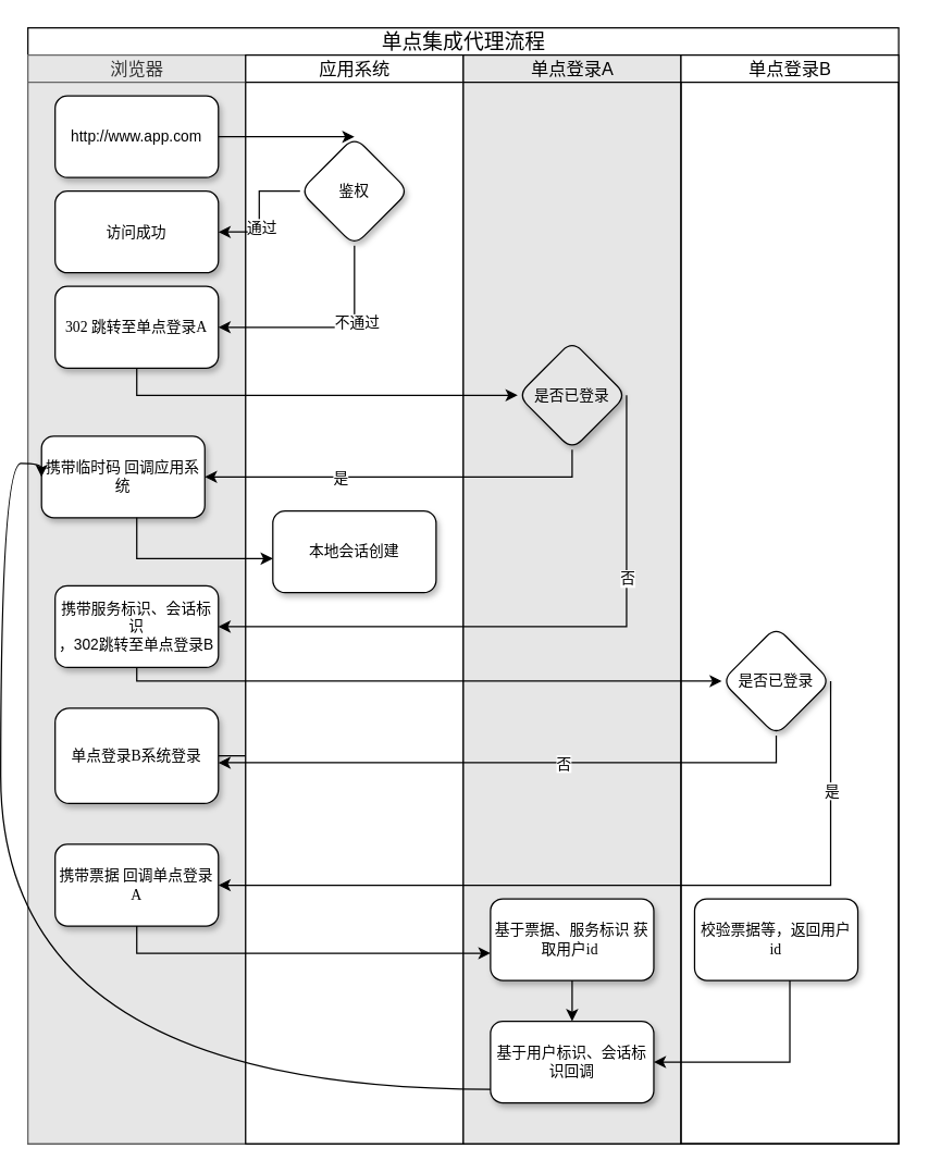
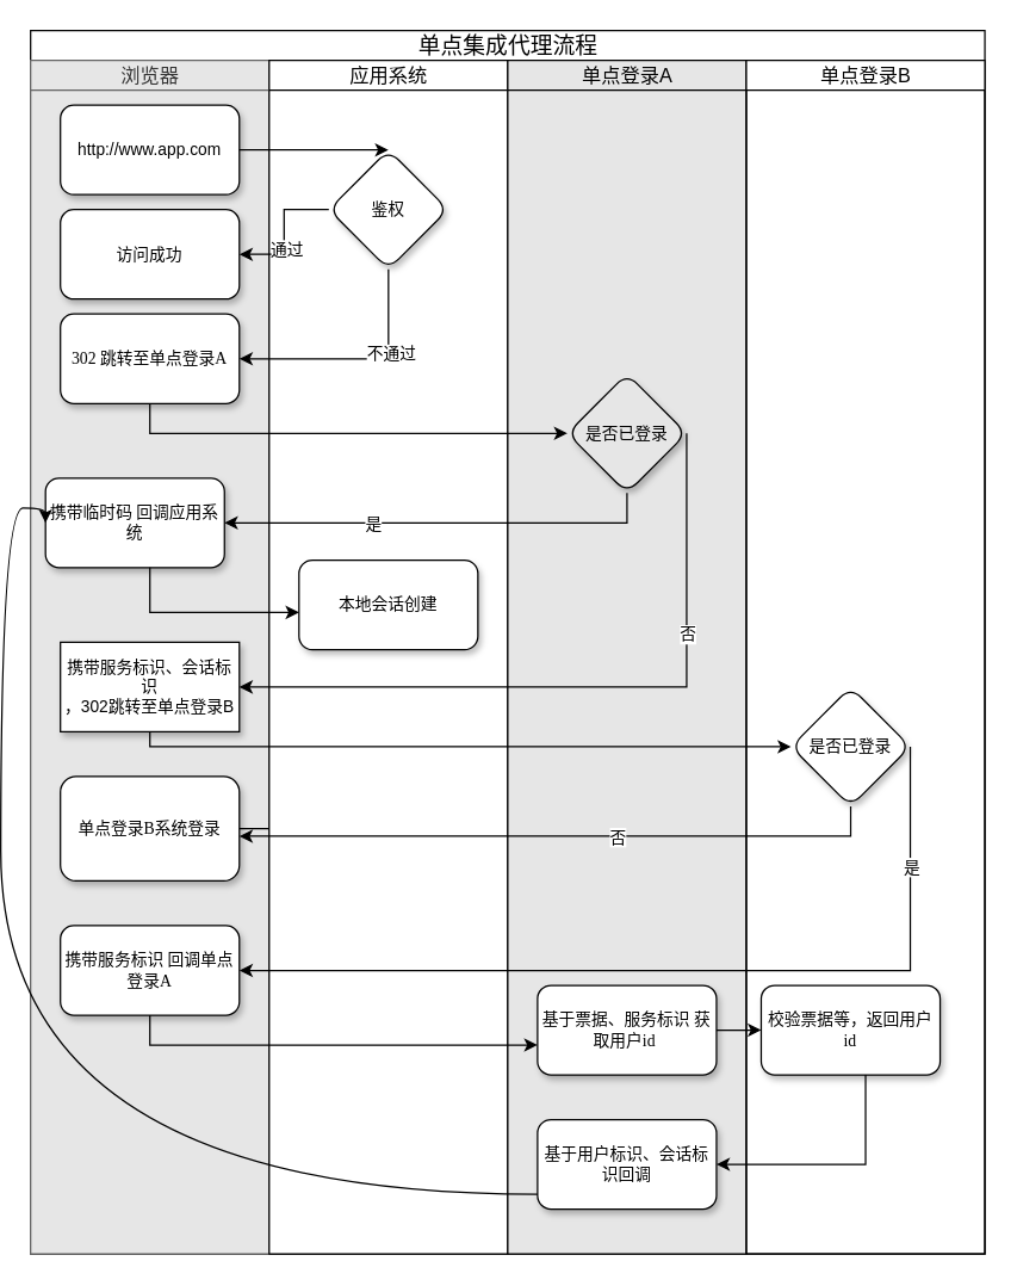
  <mxCell id="0" />
  <mxCell id="1" parent="0" />
  <mxCell id="2" value="&lt;font style=&quot;font-weight: normal; font-size: 15px;&quot;&gt;单点集成代理流程&lt;/font&gt;" style="swimlane;html=1;childLayout=stackLayout;startSize=20;rounded=0;shadow=0;labelBackgroundColor=none;strokeWidth=1;fontFamily=Verdana;fontSize=8;align=center;swimlaneFillColor=#FFFFFF;" parent="1" vertex="1"><mxGeometry x="20" y="20" width="640" height="820" as="geometry" /></mxCell>
  <mxCell id="3" value="&lt;span style=&quot;font-weight: normal;&quot;&gt;&lt;font style=&quot;font-size: 13px;&quot;&gt;浏览器&lt;/font&gt;&lt;/span&gt;" style="swimlane;html=1;startSize=20;swimlaneFillColor=#E6E6E6;fillColor=#E6E6E6;fontColor=#333333;strokeColor=#666666;" parent="2" vertex="1"><mxGeometry y="20" width="160" height="800" as="geometry" /></mxCell>
  <mxCell id="4" value="&lt;font style=&quot;font-size: 11px;&quot;&gt;访问成功&lt;/font&gt;" style="whiteSpace=wrap;html=1;fontSize=8;fontFamily=Verdana;rounded=1;shadow=1;labelBackgroundColor=none;strokeWidth=1;" parent="3" vertex="1"><mxGeometry x="20" y="100" width="120" height="60" as="geometry" /></mxCell>
  <mxCell id="5" value="&lt;font style=&quot;font-size: 11px;&quot;&gt;302 跳转至单点登录A&lt;/font&gt;" style="whiteSpace=wrap;html=1;fontSize=8;fontFamily=Verdana;rounded=1;shadow=1;labelBackgroundColor=none;strokeWidth=1;" parent="3" vertex="1"><mxGeometry x="20" y="170" width="120" height="60" as="geometry" /></mxCell>
  <mxCell id="6" value="&lt;font style=&quot;font-size: 11px;&quot;&gt;携带临时码 回调应用系统&lt;/font&gt;" style="whiteSpace=wrap;html=1;fontSize=8;fontFamily=Verdana;rounded=1;shadow=1;labelBackgroundColor=none;strokeWidth=1;" parent="3" vertex="1"><mxGeometry x="10" y="280" width="120" height="60" as="geometry" /></mxCell>
- <mxCell id="7" value="&lt;font style=&quot;font-size: 11px;&quot;&gt;&lt;span style=&quot;font-family: Helvetica; background-color: rgb(255, 255, 255);&quot;&gt;携带服务标识、&lt;/span&gt;&lt;font style=&quot;font-size: 11px;&quot;&gt;会话标识&lt;/font&gt;&lt;span style=&quot;font-family: Helvetica; background-color: rgb(255, 255, 255);&quot;&gt;&lt;br&gt;，302跳转至单点登录B&lt;/span&gt;&lt;/font&gt;" style="whiteSpace=wrap;html=1;fontSize=8;fontFamily=Verdana;rounded=1;shadow=1;labelBackgroundColor=none;strokeWidth=1;" parent="3" vertex="1"><mxGeometry x="20" y="390" width="120" height="60" as="geometry" /></mxCell>
- <mxCell id="8" value="&lt;font style=&quot;font-size: 11px;&quot;&gt;携带票据 回调单点登录A&lt;/font&gt;" style="whiteSpace=wrap;html=1;fontSize=8;fontFamily=Verdana;rounded=1;shadow=1;labelBackgroundColor=none;strokeWidth=1;" parent="3" vertex="1"><mxGeometry x="20" y="580" width="120" height="60" as="geometry" /></mxCell>
+ <mxCell id="7" value="&lt;font style=&quot;font-size: 11px;&quot;&gt;&lt;span style=&quot;font-family: Helvetica; background-color: rgb(255, 255, 255);&quot;&gt;携带服务标识、&lt;/span&gt;&lt;font style=&quot;font-size: 11px;&quot;&gt;会话标识&lt;/font&gt;&lt;span style=&quot;font-family: Helvetica; background-color: rgb(255, 255, 255);&quot;&gt;&lt;br&gt;，302跳转至单点登录B&lt;/span&gt;&lt;/font&gt;" style="whiteSpace=wrap;html=1;fontSize=8;fontFamily=Verdana;shadow=1;labelBackgroundColor=none;strokeWidth=1;rounded=0;" parent="3" vertex="1"><mxGeometry x="20" y="390" width="120" height="60" as="geometry" /></mxCell>
+ <mxCell id="8" value="&lt;font style=&quot;font-size: 11px;&quot;&gt;携带服务标识 回调单点登录A&lt;/font&gt;" style="whiteSpace=wrap;html=1;fontSize=8;fontFamily=Verdana;rounded=1;shadow=1;labelBackgroundColor=none;strokeWidth=1;" parent="3" vertex="1"><mxGeometry x="20" y="580" width="120" height="60" as="geometry" /></mxCell>
  <mxCell id="9" style="edgeStyle=orthogonalEdgeStyle;rounded=0;orthogonalLoop=1;jettySize=auto;html=1;fontFamily=Helvetica;fontSize=8;fontColor=#000000;" parent="3" source="10" target="14" edge="1"><mxGeometry relative="1" as="geometry" /></mxCell>
  <mxCell id="10" value="&lt;font style=&quot;font-size: 11px;&quot;&gt;单点登录B系统登录&lt;/font&gt;" style="whiteSpace=wrap;html=1;fontSize=8;fontFamily=Verdana;rounded=1;shadow=1;labelBackgroundColor=none;strokeWidth=1;" parent="3" vertex="1"><mxGeometry x="20" y="480" width="120" height="70" as="geometry" /></mxCell>
  <mxCell id="11" value="&lt;span style=&quot;font-family: Helvetica;&quot;&gt;&lt;font style=&quot;font-size: 11px;&quot;&gt;http://www.app.com&lt;/font&gt;&lt;/span&gt;" style="whiteSpace=wrap;html=1;fontSize=8;fontFamily=Verdana;rounded=1;shadow=1;labelBackgroundColor=none;strokeWidth=1;" parent="3" vertex="1"><mxGeometry x="20" y="30" width="120" height="60" as="geometry" /></mxCell>
  <mxCell id="12" value="&lt;span style=&quot;font-weight: normal;&quot;&gt;&lt;font style=&quot;font-size: 13px;&quot;&gt;应用系统&lt;/font&gt;&lt;/span&gt;" style="swimlane;html=1;startSize=20;fillColor=#FFFFFF;swimlaneFillColor=#FFFFFF;" parent="2" vertex="1"><mxGeometry x="160" y="20" width="160" height="800" as="geometry" /></mxCell>
  <mxCell id="13" value="&lt;font style=&quot;font-size: 11px;&quot;&gt;鉴权&lt;/font&gt;" style="rhombus;whiteSpace=wrap;html=1;fontSize=8;fontFamily=Verdana;rounded=1;shadow=1;labelBackgroundColor=none;strokeWidth=1;" parent="12" vertex="1"><mxGeometry x="40" y="60" width="80" height="80" as="geometry" /></mxCell>
  <mxCell id="14" value="&lt;font style=&quot;font-size: 11px;&quot;&gt;本地会话创建&lt;/font&gt;" style="whiteSpace=wrap;html=1;fontSize=8;fontFamily=Verdana;rounded=1;shadow=1;labelBackgroundColor=none;strokeWidth=1;" parent="12" vertex="1"><mxGeometry x="20" y="335" width="120" height="60" as="geometry" /></mxCell>
  <mxCell id="15" value="&lt;span style=&quot;font-weight: normal;&quot;&gt;&lt;font style=&quot;font-size: 13px;&quot;&gt;单点登录A&lt;/font&gt;&lt;/span&gt;" style="swimlane;html=1;startSize=20;swimlaneFillColor=#E6E6E6;fillColor=#E6E6E6;" parent="2" vertex="1"><mxGeometry x="320" y="20" width="160" height="800" as="geometry" /></mxCell>
  <mxCell id="16" value="&lt;font style=&quot;font-size: 11px;&quot;&gt;是否已登录&lt;/font&gt;" style="rhombus;whiteSpace=wrap;html=1;fontSize=8;fontFamily=Verdana;rounded=1;shadow=1;labelBackgroundColor=none;strokeWidth=1;fillColor=#E6E6E6;" parent="15" vertex="1"><mxGeometry x="40" y="210" width="80" height="80" as="geometry" /></mxCell>
  <mxCell id="17" value="&lt;font style=&quot;font-size: 11px;&quot;&gt;基于票据、服务标识 获取用户id&amp;nbsp;&lt;/font&gt;" style="whiteSpace=wrap;html=1;fontSize=8;fontFamily=Verdana;rounded=1;shadow=1;labelBackgroundColor=none;strokeWidth=1;" parent="15" vertex="1"><mxGeometry x="20" y="620" width="120" height="60" as="geometry" /></mxCell>
  <mxCell id="18" value="&lt;font style=&quot;font-size: 11px;&quot;&gt;基于用户标识、会话标识回调&lt;/font&gt;" style="whiteSpace=wrap;html=1;fontSize=8;fontFamily=Verdana;rounded=1;shadow=1;labelBackgroundColor=none;strokeWidth=1;" parent="15" vertex="1"><mxGeometry x="20" y="710" width="120" height="60" as="geometry" /></mxCell>
  <mxCell id="19" style="edgeStyle=orthogonalEdgeStyle;rounded=0;orthogonalLoop=1;jettySize=auto;html=1;fontFamily=Helvetica;fontSize=8;" parent="2" target="13" edge="1"><mxGeometry relative="1" as="geometry"><mxPoint x="140" y="80" as="sourcePoint" /><Array as="points"><mxPoint x="190" y="80" /><mxPoint x="190" y="80" /></Array></mxGeometry></mxCell>
  <mxCell id="20" value="" style="edgeStyle=orthogonalEdgeStyle;rounded=0;orthogonalLoop=1;jettySize=auto;html=1;fontFamily=Helvetica;fontSize=8;" parent="2" source="13" target="4" edge="1"><mxGeometry relative="1" as="geometry" /></mxCell>
  <mxCell id="21" value="&lt;font style=&quot;font-size: 11px;&quot;&gt;通过&lt;/font&gt;" style="edgeLabel;html=1;align=center;verticalAlign=middle;resizable=0;points=[];fontSize=8;fontFamily=Helvetica;" parent="20" vertex="1" connectable="0"><mxGeometry x="0.24" y="1" relative="1" as="geometry"><mxPoint as="offset" /></mxGeometry></mxCell>
  <mxCell id="22" value="" style="edgeStyle=orthogonalEdgeStyle;rounded=0;orthogonalLoop=1;jettySize=auto;html=1;fontFamily=Helvetica;fontSize=8;" parent="2" source="13" target="5" edge="1"><mxGeometry relative="1" as="geometry"><Array as="points"><mxPoint x="240" y="220" /></Array></mxGeometry></mxCell>
  <mxCell id="23" value="&lt;font style=&quot;font-size: 11px;&quot;&gt;不通过&lt;/font&gt;" style="edgeLabel;html=1;align=center;verticalAlign=middle;resizable=0;points=[];fontSize=8;fontFamily=Helvetica;" parent="22" vertex="1" connectable="0"><mxGeometry x="-0.295" y="1" relative="1" as="geometry"><mxPoint as="offset" /></mxGeometry></mxCell>
  <mxCell id="24" value="" style="edgeStyle=orthogonalEdgeStyle;rounded=0;orthogonalLoop=1;jettySize=auto;html=1;fontFamily=Helvetica;fontSize=8;" parent="2" source="5" target="16" edge="1"><mxGeometry relative="1" as="geometry"><Array as="points"><mxPoint x="80" y="270" /></Array></mxGeometry></mxCell>
  <mxCell id="25" value="" style="edgeStyle=orthogonalEdgeStyle;rounded=0;orthogonalLoop=1;jettySize=auto;html=1;fontFamily=Helvetica;fontSize=8;" parent="2" source="16" target="6" edge="1"><mxGeometry relative="1" as="geometry"><Array as="points"><mxPoint x="400" y="330" /></Array></mxGeometry></mxCell>
  <mxCell id="26" value="&lt;font style=&quot;font-size: 11px;&quot;&gt;是&lt;/font&gt;" style="edgeLabel;html=1;align=center;verticalAlign=middle;resizable=0;points=[];fontSize=8;fontFamily=Helvetica;" parent="25" vertex="1" connectable="0"><mxGeometry x="-0.218" y="1" relative="1" as="geometry"><mxPoint x="-78" y="-1" as="offset" /></mxGeometry></mxCell>
  <mxCell id="27" value="" style="edgeStyle=orthogonalEdgeStyle;rounded=0;orthogonalLoop=1;jettySize=auto;html=1;fontFamily=Helvetica;fontSize=8;" parent="2" source="6" target="14" edge="1"><mxGeometry relative="1" as="geometry"><Array as="points"><mxPoint x="80" y="390" /></Array></mxGeometry></mxCell>
  <mxCell id="28" value="" style="edgeStyle=orthogonalEdgeStyle;rounded=0;orthogonalLoop=1;jettySize=auto;html=1;fontFamily=Helvetica;fontSize=8;" parent="2" source="16" target="7" edge="1"><mxGeometry relative="1" as="geometry"><Array as="points"><mxPoint x="440" y="440" /></Array></mxGeometry></mxCell>
  <mxCell id="29" value="&lt;font style=&quot;font-size: 11px;&quot;&gt;否&lt;/font&gt;" style="edgeLabel;html=1;align=center;verticalAlign=middle;resizable=0;points=[];fontSize=8;fontFamily=Helvetica;" parent="28" vertex="1" connectable="0"><mxGeometry x="-0.431" relative="1" as="geometry"><mxPoint as="offset" /></mxGeometry></mxCell>
  <mxCell id="30" value="" style="edgeStyle=orthogonalEdgeStyle;rounded=0;orthogonalLoop=1;jettySize=auto;html=1;fontFamily=Helvetica;fontSize=8;entryX=0;entryY=0.5;entryDx=0;entryDy=0;" parent="2" source="7" target="40" edge="1"><mxGeometry relative="1" as="geometry"><mxPoint x="510" y="570" as="targetPoint" /><Array as="points"><mxPoint x="80" y="480" /></Array></mxGeometry></mxCell>
  <mxCell id="31" value="" style="edgeStyle=orthogonalEdgeStyle;rounded=0;orthogonalLoop=1;jettySize=auto;html=1;fontFamily=Helvetica;fontSize=8;exitX=1;exitY=0.5;exitDx=0;exitDy=0;" parent="2" source="40" target="8" edge="1"><mxGeometry relative="1" as="geometry"><mxPoint x="590" y="691" as="sourcePoint" /><Array as="points"><mxPoint x="590" y="630" /></Array></mxGeometry></mxCell>
  <mxCell id="32" value="&lt;font style=&quot;font-size: 11px;&quot;&gt;是&lt;/font&gt;" style="edgeLabel;html=1;align=center;verticalAlign=middle;resizable=0;points=[];fontSize=8;fontFamily=Helvetica;" parent="31" vertex="1" connectable="0"><mxGeometry x="-0.064" y="4" relative="1" as="geometry"><mxPoint x="131" y="-74" as="offset" /></mxGeometry></mxCell>
  <mxCell id="33" value="" style="edgeStyle=orthogonalEdgeStyle;rounded=0;orthogonalLoop=1;jettySize=auto;html=1;fontFamily=Helvetica;fontSize=8;" parent="2" source="8" target="17" edge="1"><mxGeometry relative="1" as="geometry"><Array as="points"><mxPoint x="80" y="680" /></Array></mxGeometry></mxCell>
- <mxCell id="34" value="" style="edgeStyle=orthogonalEdgeStyle;rounded=0;orthogonalLoop=1;jettySize=auto;html=1;fontFamily=Helvetica;fontSize=8;" parent="2" source="17" target="18" edge="1"><mxGeometry relative="1" as="geometry" /></mxCell>
+ <mxCell id="34" value="" style="edgeStyle=orthogonalEdgeStyle;rounded=0;orthogonalLoop=1;jettySize=auto;html=1;fontFamily=Helvetica;fontSize=8;" parent="2" source="17" target="41" edge="1"><mxGeometry relative="1" as="geometry" /></mxCell>
  <mxCell id="35" value="" style="edgeStyle=orthogonalEdgeStyle;rounded=0;orthogonalLoop=1;jettySize=auto;html=1;fontFamily=Helvetica;fontSize=8;fontColor=#FF9999;" parent="2" source="40" target="10" edge="1"><mxGeometry relative="1" as="geometry"><Array as="points"><mxPoint x="550" y="540" /></Array></mxGeometry></mxCell>
  <mxCell id="36" value="&lt;font style=&quot;font-size: 11px;&quot; color=&quot;#000000&quot;&gt;否&lt;/font&gt;" style="edgeLabel;html=1;align=center;verticalAlign=middle;resizable=0;points=[];fontSize=8;fontFamily=Helvetica;fontColor=#FF9999;" parent="35" vertex="1" connectable="0"><mxGeometry x="-0.179" relative="1" as="geometry"><mxPoint as="offset" /></mxGeometry></mxCell>
  <mxCell id="37" value="" style="edgeStyle=orthogonalEdgeStyle;rounded=0;orthogonalLoop=1;jettySize=auto;html=1;fontFamily=Helvetica;fontSize=8;" parent="2" source="41" target="18" edge="1"><mxGeometry relative="1" as="geometry"><Array as="points"><mxPoint x="560" y="760" /></Array></mxGeometry></mxCell>
  <mxCell id="38" style="edgeStyle=orthogonalEdgeStyle;orthogonalLoop=1;jettySize=auto;html=1;entryX=0;entryY=0.5;entryDx=0;entryDy=0;fontFamily=Helvetica;fontSize=8;fontColor=#FF9999;curved=1;" parent="2" source="18" target="6" edge="1"><mxGeometry relative="1" as="geometry"><mxPoint x="20" y="416" as="targetPoint" /><Array as="points"><mxPoint x="-20" y="780" /><mxPoint x="-20" y="320" /></Array></mxGeometry></mxCell>
  <mxCell id="39" value="&lt;span style=&quot;font-weight: normal;&quot;&gt;&lt;font style=&quot;font-size: 13px;&quot;&gt;单点登录B&lt;/font&gt;&lt;/span&gt;" style="swimlane;html=1;startSize=20;fillColor=#FFFFFF;" parent="2" vertex="1"><mxGeometry x="480" y="20" width="160" height="800" as="geometry" /></mxCell>
  <mxCell id="40" value="&lt;span style=&quot;font-size: 11px;&quot;&gt;是否已登录&lt;/span&gt;" style="rhombus;whiteSpace=wrap;html=1;fontSize=8;fontFamily=Verdana;rounded=1;shadow=1;labelBackgroundColor=none;strokeWidth=1;fillColor=#FFFFFF;" parent="39" vertex="1"><mxGeometry x="30" y="420" width="80" height="80" as="geometry" /></mxCell>
  <mxCell id="41" value="&lt;font style=&quot;font-size: 11px;&quot;&gt;校验票据等，返回用户id&lt;/font&gt;" style="whiteSpace=wrap;html=1;fontSize=8;fontFamily=Verdana;rounded=1;shadow=1;labelBackgroundColor=none;strokeWidth=1;" parent="39" vertex="1"><mxGeometry x="10" y="620" width="120" height="60" as="geometry" /></mxCell>
